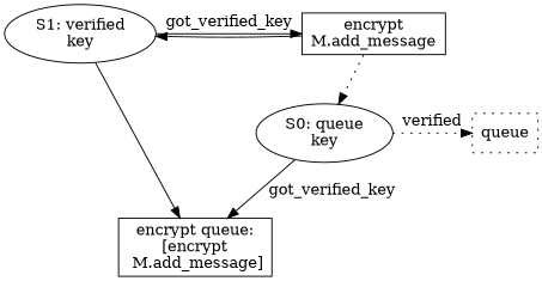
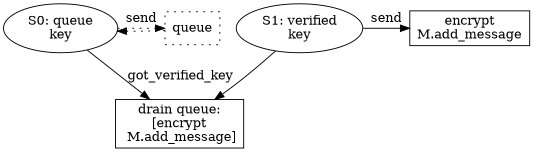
  digraph {
    node [shape=box]
    n1 [label="S0: queue\nkey" shape=""]
    n2 [label=queue style=dotted]
    n3 [label="S1: verified\nkey" shape=""]
    n4 [label="encrypt\nM.add_message"]
-   n5 [label="encrypt queue:\n[encrypt\n M.add_message]"]
+   n5 [label="drain queue:\n[encrypt\n M.add_message]"]
    subgraph sub_1 {
      rank=same
      n1
      n2
    }
    subgraph sub_2 {
      rank=same
      n3
      n4
    }
-   n1 -> n2 [label=verified style=dotted]
+   n1 -> n2 [label=send style=dotted]
    n1 -> n5 [label=got_verified_key]
-   n4 -> n1 [style=dotted]
-   n3 -> n4 [label=got_verified_key]
+   n2 -> n1 [style=dotted]
+   n3 -> n4 [label=send]
    n3 -> n5
-   n4 -> n3
  }
